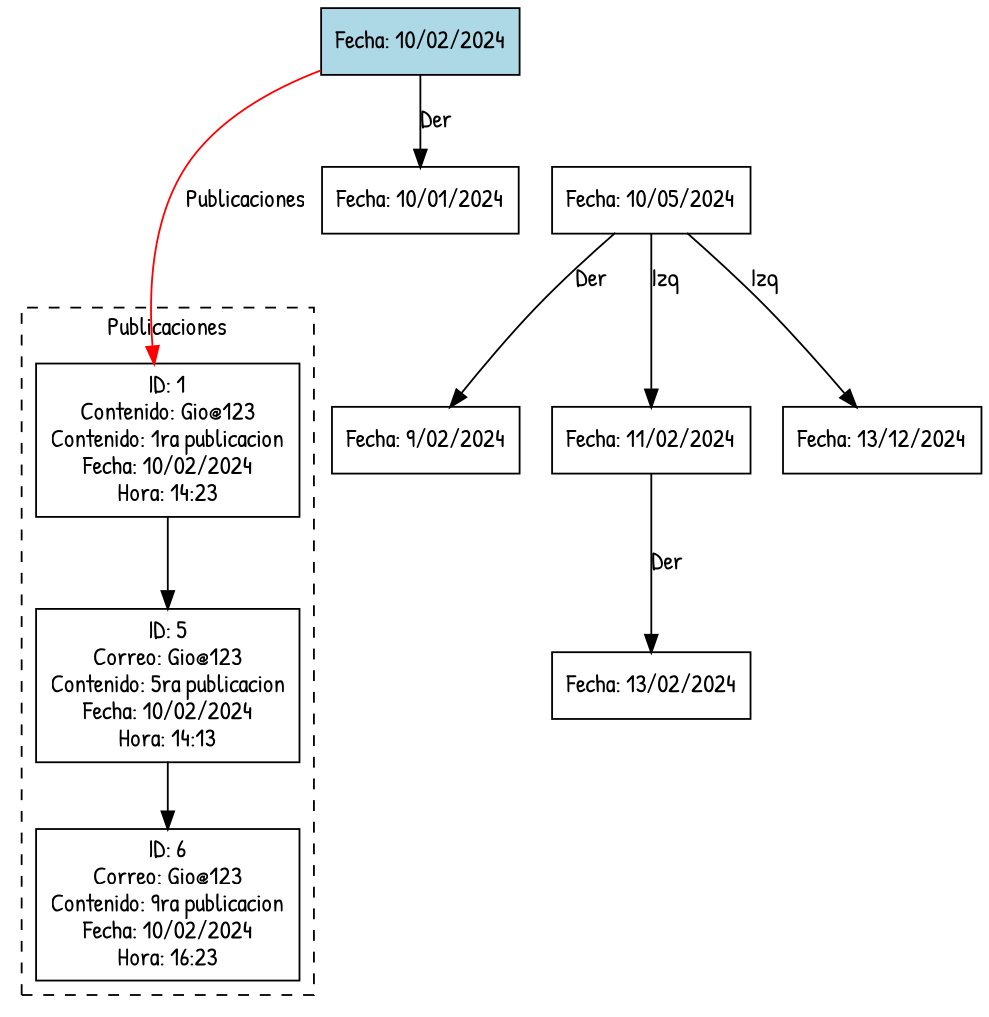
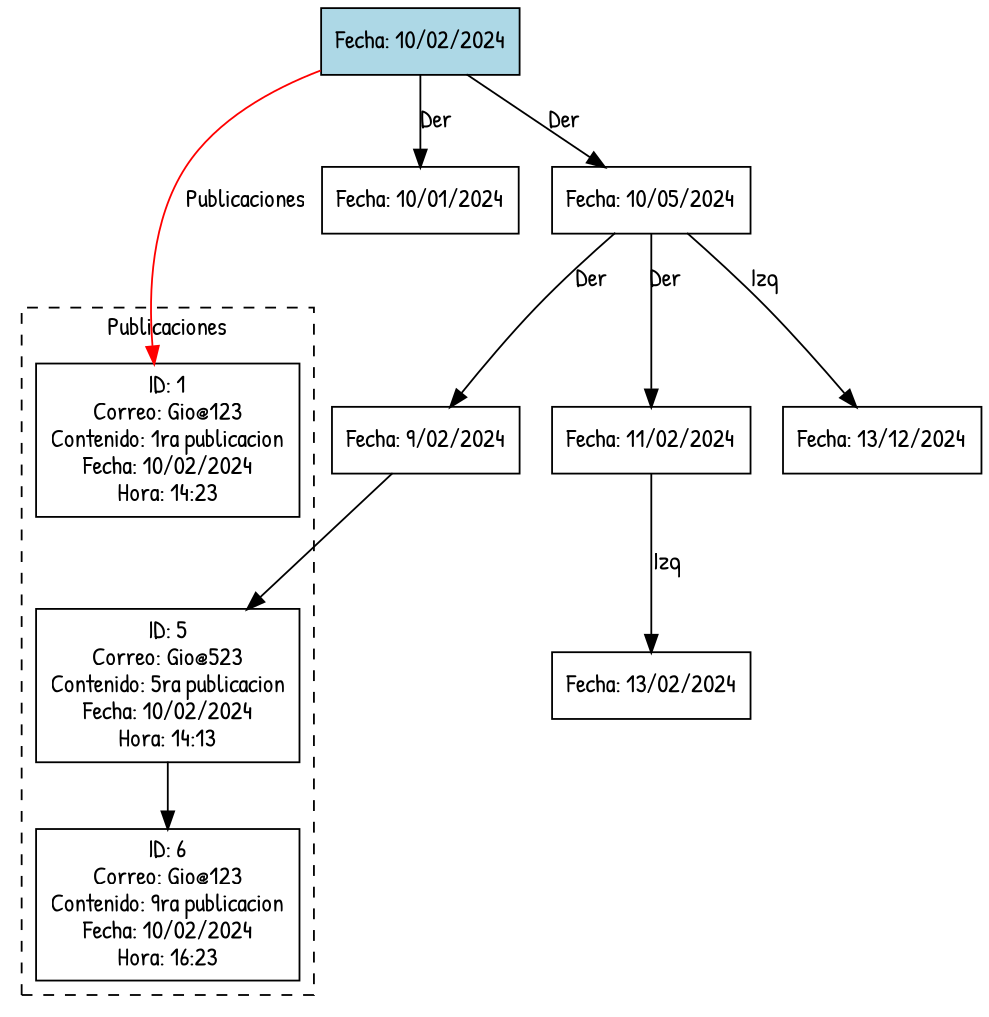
  digraph {
    fontname="Patrick Hand"
    rankdir=TB
    node [fontname="Patrick Hand" shape=record]
    edge [fontname="Patrick Hand"]
-   n1 [label="{ID: 1\nContenido: Gio@123\nContenido: 1ra publicacion\nFecha: 10/02/2024\nHora: 14:23}"]
-   n2 [label="{ID: 5\nCorreo: Gio@123\nContenido: 5ra publicacion\nFecha: 10/02/2024\nHora: 14:13}"]
+   n1 [label="{ID: 1\nCorreo: Gio@123\nContenido: 1ra publicacion\nFecha: 10/02/2024\nHora: 14:23}"]
+   n2 [label="{ID: 5\nCorreo: Gio@523\nContenido: 5ra publicacion\nFecha: 10/02/2024\nHora: 14:13}"]
    n3 [label="{ID: 6\nCorreo: Gio@123\nContenido: 9ra publicacion\nFecha: 10/02/2024\nHora: 16:23}"]
    n4 [fillcolor=lightblue label="{Fecha: 10/02/2024}" style=filled]
    n5 [label="{Fecha: 10/01/2024}"]
    n6 [label="{Fecha: 10/05/2024}"]
    n7 [label="{Fecha: 9/02/2024}"]
    n8 [label="{Fecha: 11/02/2024}"]
    n9 [label="{Fecha: 13/12/2024}"]
    n10 [label="{Fecha: 13/02/2024}"]
    subgraph cluster_1 {
      label=Publicaciones
      style=dashed
      n1
      n2
      n3
    }
-   n1 -> n2
+   n7 -> n2
    n2 -> n3
    n4 -> n1 [color=red label=Publicaciones]
    n4 -> n5 [label=Der]
+   n4 -> n6 [label=Der]
    n6 -> n7 [label=Der]
-   n6 -> n8 [label=Izq]
+   n6 -> n8 [label=Der]
    n6 -> n9 [label=Izq]
-   n8 -> n10 [label=Der]
+   n8 -> n10 [label=Izq]
  }
